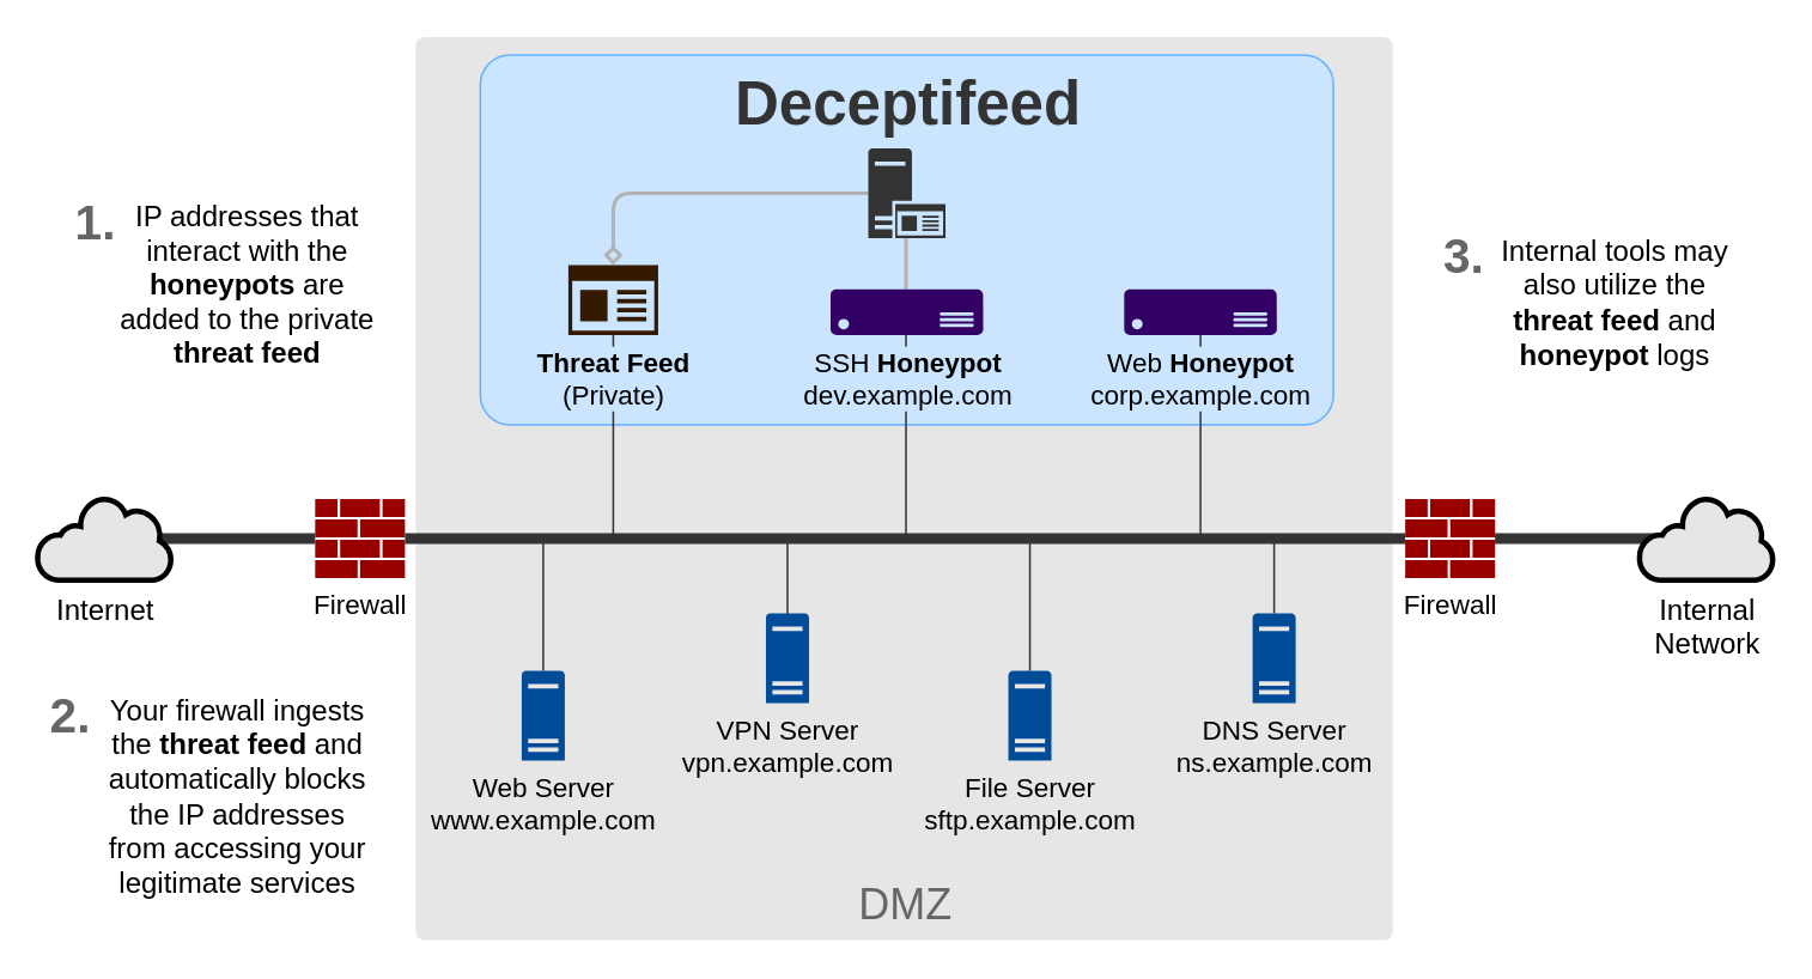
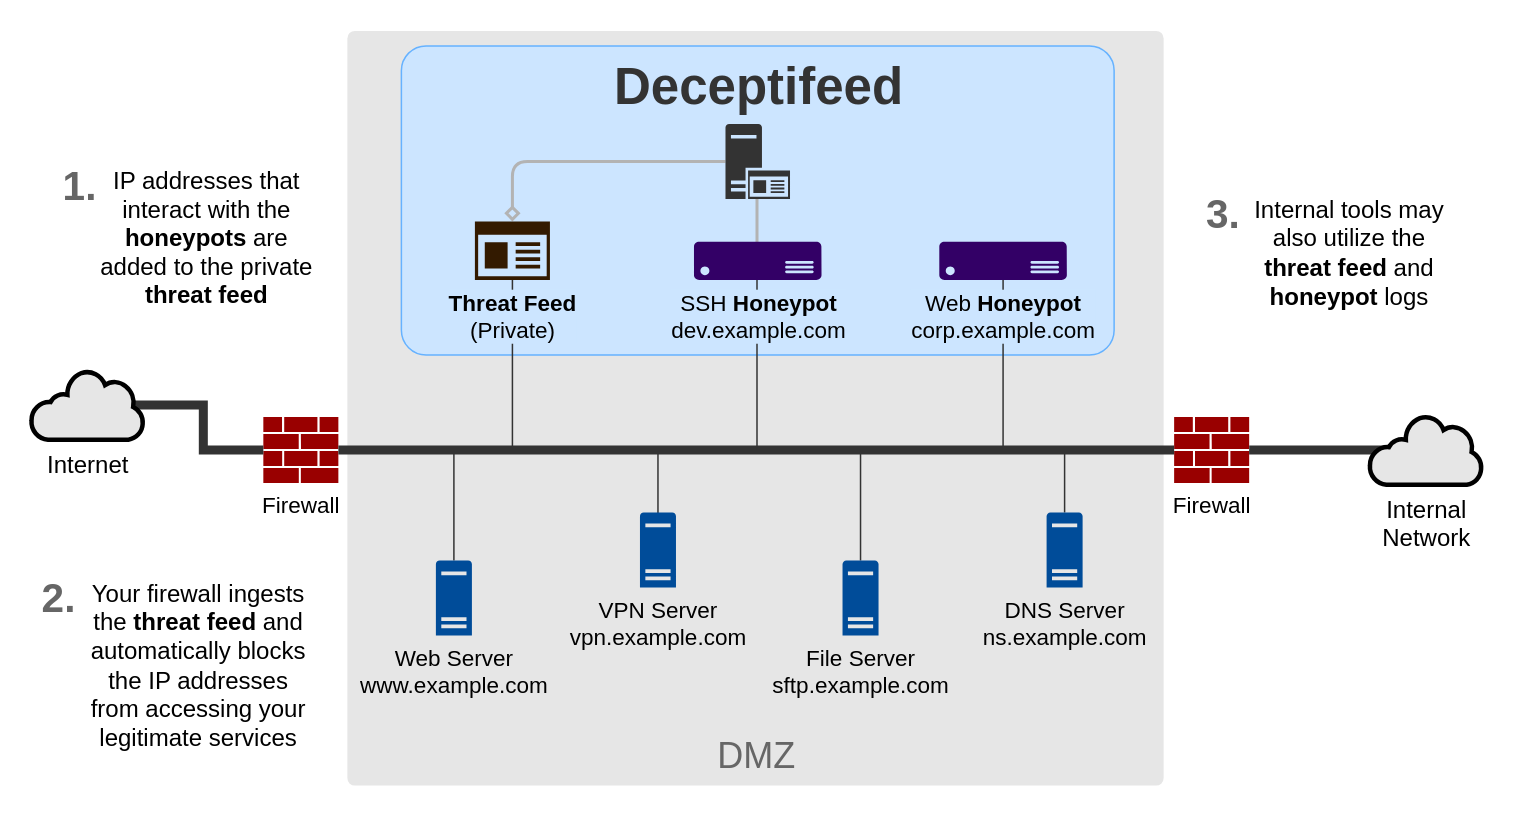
  <mxCell id="0" />
  <mxCell id="1" parent="0" />
  <mxCell id="2" value="" style="rounded=1;whiteSpace=wrap;labelBackgroundColor=none;fillStyle=auto;glass=0;shadow=0;fillColor=#E6E6E6;fontColor=#333333;strokeColor=none;perimeterSpacing=0;textShadow=0;html=1;horizontal=1;arcSize=1;" parent="1" vertex="1"><mxGeometry x="231" y="20" width="544" height="503" as="geometry" /></mxCell>
  <mxCell id="3" value="" style="rounded=1;whiteSpace=wrap;html=1;fillColor=#cce5ff;strokeColor=#66B2FF;arcSize=8;" parent="1" vertex="1"><mxGeometry x="267" y="30" width="475" height="206" as="geometry" /></mxCell>
  <mxCell id="4" value="Firewall" style="aspect=fixed;pointerEvents=1;shadow=0;dashed=0;html=1;strokeColor=none;labelPosition=center;verticalLabelPosition=bottom;verticalAlign=top;align=center;fillColor=#990000;shape=mxgraph.mscae.enterprise.firewall;fontSize=15;" parent="1" vertex="1"><mxGeometry x="782" y="277.25" width="50" height="44" as="geometry" /></mxCell>
  <mxCell id="5" style="rounded=0;orthogonalLoop=1;jettySize=auto;html=1;exitX=0.5;exitY=0;exitDx=0;exitDy=0;exitPerimeter=0;endArrow=none;endFill=0;strokeColor=#333333;" parent="1" source="6" edge="1"><mxGeometry relative="1" as="geometry"><mxPoint x="302" y="300" as="targetPoint" /></mxGeometry></mxCell>
  <mxCell id="6" value="&lt;div&gt;Web Server&lt;/div&gt;&lt;div&gt;www.example.com&lt;br&gt;&lt;/div&gt;" style="aspect=fixed;pointerEvents=1;shadow=0;dashed=0;html=1;strokeColor=none;labelPosition=center;verticalLabelPosition=bottom;verticalAlign=top;align=center;fillColor=#004C99;shape=mxgraph.mscae.enterprise.server_generic;horizontal=1;labelBorderColor=none;fontSize=15;strokeWidth=1;perimeterSpacing=0;" parent="1" vertex="1"><mxGeometry x="290" y="373" width="24" height="50" as="geometry" /></mxCell>
  <mxCell id="7" style="rounded=0;orthogonalLoop=1;jettySize=auto;html=1;exitX=0.5;exitY=0;exitDx=0;exitDy=0;exitPerimeter=0;endArrow=none;endFill=0;strokeColor=#333333;" parent="1" edge="1"><mxGeometry relative="1" as="geometry"><mxPoint x="438" y="299" as="targetPoint" /><mxPoint x="438" y="343" as="sourcePoint" /></mxGeometry></mxCell>
  <mxCell id="8" value="&lt;div&gt;VPN Server&lt;/div&gt;&lt;div&gt;vpn.example.com&lt;br&gt;&lt;/div&gt;" style="aspect=fixed;pointerEvents=1;shadow=0;dashed=0;html=1;strokeColor=none;labelPosition=center;verticalLabelPosition=bottom;verticalAlign=top;align=center;fillColor=#004C99;shape=mxgraph.mscae.enterprise.server_generic;fontSize=15;" parent="1" vertex="1"><mxGeometry x="426" y="341" width="24" height="50" as="geometry" /></mxCell>
  <mxCell id="9" style="rounded=0;orthogonalLoop=1;jettySize=auto;html=1;exitX=0.5;exitY=0;exitDx=0;exitDy=0;exitPerimeter=0;strokeColor=#333333;endArrow=none;endFill=0;" parent="1" source="10" edge="1"><mxGeometry relative="1" as="geometry"><mxPoint x="709" y="299.278" as="targetPoint" /></mxGeometry></mxCell>
  <mxCell id="10" value="DNS Server&lt;br&gt;ns.example.com" style="aspect=fixed;pointerEvents=1;shadow=0;dashed=0;html=1;strokeColor=none;labelPosition=center;verticalLabelPosition=bottom;verticalAlign=top;align=center;fillColor=#004C99;shape=mxgraph.mscae.enterprise.server_generic;fontSize=15;" parent="1" vertex="1"><mxGeometry x="697" y="341" width="24" height="50" as="geometry" /></mxCell>
  <mxCell id="11" value="&lt;div&gt;IP addresses that interact with the &lt;b&gt;honeypots&lt;/b&gt; are added to the private &lt;b&gt;threat feed&lt;/b&gt;&lt;/div&gt;" style="text;strokeColor=none;align=center;fillColor=none;html=1;verticalAlign=middle;whiteSpace=wrap;rounded=0;fontSize=16;" parent="1" vertex="1"><mxGeometry x="62" y="105" width="151" height="106" as="geometry" /></mxCell>
  <mxCell id="12" value="Your firewall ingests the &lt;b&gt;threat feed&lt;/b&gt; and automatically blocks the IP addresses from accessing your legitimate services" style="text;strokeColor=none;align=center;fillColor=none;html=1;verticalAlign=middle;whiteSpace=wrap;rounded=0;fontSize=16;" parent="1" vertex="1"><mxGeometry x="54" y="375" width="156" height="136" as="geometry" /></mxCell>
  <mxCell id="13" value="Firewall" style="aspect=fixed;pointerEvents=1;shadow=0;dashed=0;html=1;strokeColor=none;labelPosition=center;verticalLabelPosition=bottom;verticalAlign=top;align=center;fillColor=#990000;shape=mxgraph.mscae.enterprise.firewall;fontSize=15;" parent="1" vertex="1"><mxGeometry x="175" y="277.25" width="50" height="44" as="geometry" /></mxCell>
  <mxCell id="14" style="edgeStyle=orthogonalEdgeStyle;rounded=1;orthogonalLoop=1;jettySize=auto;html=1;exitX=0;exitY=0.5;exitDx=0;exitDy=0;exitPerimeter=0;entryX=0.5;entryY=0;entryDx=0;entryDy=0;entryPerimeter=0;curved=0;fillColor=#1ba1e2;strokeColor=#B3B3B3;endArrow=diamond;endFill=0;strokeWidth=2;" parent="1" source="30" target="16" edge="1"><mxGeometry relative="1" as="geometry" /></mxCell>
  <mxCell id="15" style="rounded=0;orthogonalLoop=1;jettySize=auto;html=1;exitX=0.5;exitY=1;exitDx=0;exitDy=0;exitPerimeter=0;endArrow=none;endFill=0;strokeColor=#333333;" parent="1" source="16" edge="1"><mxGeometry relative="1" as="geometry"><mxPoint x="341" y="299.556" as="targetPoint" /></mxGeometry></mxCell>
  <mxCell id="16" value="Threat Feed&lt;br&gt;&lt;span style=&quot;font-weight: normal;&quot;&gt;(Private)&lt;/span&gt;" style="aspect=fixed;pointerEvents=1;shadow=0;dashed=0;html=1;strokeColor=none;labelPosition=center;verticalLabelPosition=bottom;verticalAlign=top;align=center;fillColor=#331A00;shape=mxgraph.mscae.enterprise.app_generic;fontSize=15;fontStyle=1;labelBackgroundColor=#CCE5FF;" parent="1" vertex="1"><mxGeometry x="316" y="147" width="50" height="39" as="geometry" /></mxCell>
  <mxCell id="17" style="rounded=0;orthogonalLoop=1;jettySize=auto;html=1;exitX=0.5;exitY=1;exitDx=0;exitDy=0;exitPerimeter=0;strokeColor=#333333;endArrow=none;endFill=0;" parent="1" source="18" edge="1"><mxGeometry relative="1" as="geometry"><mxPoint x="668" y="299" as="targetPoint" /></mxGeometry></mxCell>
  <mxCell id="18" value="&lt;div&gt;&lt;font&gt;Web &lt;b&gt;Honeypot&lt;/b&gt;&lt;/font&gt;&lt;/div&gt;&lt;div&gt;&lt;font&gt;corp.example.com&lt;br&gt;&lt;/font&gt;&lt;/div&gt;" style="aspect=fixed;pointerEvents=1;shadow=0;dashed=0;html=1;strokeColor=none;labelPosition=center;verticalLabelPosition=bottom;verticalAlign=top;align=center;fillColor=#330066;shape=mxgraph.azure.server;labelBackgroundColor=#CCE5FF;fontSize=15;horizontal=1;" parent="1" vertex="1"><mxGeometry x="625.5" y="160.5" width="85" height="25.5" as="geometry" /></mxCell>
  <mxCell id="19" value="DMZ" style="text;strokeColor=none;align=center;fillColor=none;html=1;verticalAlign=middle;whiteSpace=wrap;rounded=0;fontSize=24;fontColor=#666666;" parent="1" vertex="1"><mxGeometry x="474" y="489" width="60" height="30" as="geometry" /></mxCell>
  <mxCell id="20" style="rounded=0;orthogonalLoop=1;jettySize=auto;html=1;exitX=0.5;exitY=0;exitDx=0;exitDy=0;exitPerimeter=0;endArrow=none;endFill=0;strokeColor=#333333;" parent="1" source="21" edge="1"><mxGeometry relative="1" as="geometry"><mxPoint x="573" y="300" as="targetPoint" /></mxGeometry></mxCell>
  <mxCell id="21" value="&lt;div&gt;File Server&lt;/div&gt;&lt;div&gt;sftp.example.com&lt;br&gt;&lt;/div&gt;" style="aspect=fixed;pointerEvents=1;shadow=0;dashed=0;html=1;strokeColor=none;labelPosition=center;verticalLabelPosition=bottom;verticalAlign=top;align=center;fillColor=#004C99;shape=mxgraph.mscae.enterprise.server_generic;fontSize=15;" parent="1" vertex="1"><mxGeometry x="561" y="373" width="24" height="50" as="geometry" /></mxCell>
  <mxCell id="22" style="edgeStyle=orthogonalEdgeStyle;rounded=0;orthogonalLoop=1;jettySize=auto;html=1;exitX=1;exitY=0.5;exitDx=0;exitDy=0;exitPerimeter=0;entryX=0;entryY=0.5;entryDx=0;entryDy=0;entryPerimeter=0;endArrow=none;endFill=0;strokeColor=#333333;strokeWidth=6;" parent="1" source="13" target="4" edge="1"><mxGeometry relative="1" as="geometry" /></mxCell>
  <mxCell id="23" style="rounded=0;orthogonalLoop=1;jettySize=auto;html=1;exitX=0.5;exitY=1;exitDx=0;exitDy=0;exitPerimeter=0;strokeColor=#333333;endArrow=none;endFill=0;" parent="1" edge="1"><mxGeometry relative="1" as="geometry"><mxPoint x="504" y="299" as="targetPoint" /><mxPoint x="504" y="186" as="sourcePoint" /></mxGeometry></mxCell>
  <mxCell id="24" style="edgeStyle=orthogonalEdgeStyle;rounded=0;orthogonalLoop=1;jettySize=auto;html=1;exitX=0;exitY=0.5;exitDx=0;exitDy=0;exitPerimeter=0;entryX=0.733;entryY=0.501;entryDx=0;entryDy=0;entryPerimeter=0;strokeWidth=6;strokeColor=#333333;endArrow=none;endFill=0;" parent="1" source="13" target="25" edge="1"><mxGeometry relative="1" as="geometry" /></mxCell>
- <mxCell id="25" value="&lt;div&gt;Internet&lt;/div&gt;" style="aspect=fixed;pointerEvents=1;shadow=0;dashed=0;html=1;strokeColor=default;labelPosition=center;verticalLabelPosition=bottom;verticalAlign=top;align=center;fillColor=#E6E6E6;shape=mxgraph.mscae.enterprise.internet;fontSize=16;fontFamily=Helvetica;strokeWidth=3;" parent="1" vertex="1"><mxGeometry x="20" y="276" width="75" height="46.5" as="geometry" /></mxCell>
+ <mxCell id="25" value="&lt;div&gt;Internet&lt;/div&gt;" style="aspect=fixed;pointerEvents=1;shadow=0;dashed=0;html=1;strokeColor=default;labelPosition=center;verticalLabelPosition=bottom;verticalAlign=top;align=center;fillColor=#E6E6E6;shape=mxgraph.mscae.enterprise.internet;fontSize=16;fontFamily=Helvetica;strokeWidth=3;" parent="1" vertex="1"><mxGeometry x="20" y="246" width="75" height="46.5" as="geometry" /></mxCell>
  <mxCell id="26" style="edgeStyle=orthogonalEdgeStyle;rounded=0;orthogonalLoop=1;jettySize=auto;html=1;exitX=1;exitY=0.5;exitDx=0;exitDy=0;exitPerimeter=0;entryX=0.507;entryY=0.501;entryDx=0;entryDy=0;entryPerimeter=0;strokeWidth=6;strokeColor=#333333;endArrow=none;endFill=0;" parent="1" source="4" target="27" edge="1"><mxGeometry relative="1" as="geometry" /></mxCell>
  <mxCell id="27" value="&lt;div&gt;Internal&lt;/div&gt;&lt;div&gt;Network&lt;br&gt;&lt;/div&gt;" style="pointerEvents=1;shadow=0;dashed=0;html=1;strokeColor=default;labelPosition=center;verticalLabelPosition=bottom;verticalAlign=top;align=center;fillColor=#E6E6E6;shape=mxgraph.mscae.enterprise.internet;fontSize=16;aspect=fixed;strokeWidth=3;perimeterSpacing=0;" parent="1" vertex="1"><mxGeometry x="912" y="276" width="75" height="46.5" as="geometry" /></mxCell>
  <mxCell id="28" style="rounded=0;orthogonalLoop=1;jettySize=auto;html=1;exitX=0.5;exitY=1;exitDx=0;exitDy=0;exitPerimeter=0;strokeColor=#B3B3B3;endArrow=none;endFill=0;strokeWidth=2;" parent="1" edge="1"><mxGeometry relative="1" as="geometry"><mxPoint x="504" y="161" as="targetPoint" /><mxPoint x="504" y="132" as="sourcePoint" /></mxGeometry></mxCell>
  <mxCell id="29" value="&lt;div&gt;SSH &lt;b&gt;Honeypot&lt;/b&gt;&lt;/div&gt;&lt;div&gt;dev.example.com&lt;br&gt;&lt;/div&gt;" style="aspect=fixed;pointerEvents=1;shadow=0;dashed=0;html=1;strokeColor=none;labelPosition=center;verticalLabelPosition=bottom;verticalAlign=top;align=center;fillColor=#330066;shape=mxgraph.azure.server;fontSize=15;labelBackgroundColor=#CCE5FF;" parent="1" vertex="1"><mxGeometry x="462" y="160.5" width="85" height="25.5" as="geometry" /></mxCell>
  <mxCell id="30" value="Deceptifeed" style="aspect=fixed;pointerEvents=1;shadow=0;dashed=0;html=1;strokeColor=none;labelPosition=center;verticalLabelPosition=top;verticalAlign=middle;align=center;fillColor=#333333;shape=mxgraph.mscae.enterprise.application_server2;fontSize=34;fontStyle=1;fontColor=#333333;" parent="1" vertex="1"><mxGeometry x="483" y="82" width="43" height="50" as="geometry" /></mxCell>
  <mxCell id="31" value="Internal tools may also utilize the &lt;b&gt;threat feed&lt;/b&gt; and &lt;b&gt;honeypot&lt;/b&gt; logs" style="text;strokeColor=none;align=center;fillColor=none;html=1;verticalAlign=middle;whiteSpace=wrap;rounded=0;fontSize=16;fontColor=#000000;" parent="1" vertex="1"><mxGeometry x="833" y="131" width="132" height="74" as="geometry" /></mxCell>
  <mxCell id="32" value="1." style="text;strokeColor=none;align=center;fillColor=none;html=1;verticalAlign=middle;whiteSpace=wrap;rounded=0;fontSize=27;fontStyle=1;fontColor=#666666;" parent="1" vertex="1"><mxGeometry x="38" y="106" width="30" height="35" as="geometry" /></mxCell>
  <mxCell id="33" value="2." style="text;strokeColor=none;align=center;fillColor=none;html=1;verticalAlign=middle;whiteSpace=wrap;rounded=0;fontSize=27;fontStyle=1;fontColor=#666666;" parent="1" vertex="1"><mxGeometry x="24" y="381" width="30" height="35" as="geometry" /></mxCell>
  <mxCell id="34" value="3." style="text;strokeColor=none;align=center;fillColor=none;html=1;verticalAlign=middle;whiteSpace=wrap;rounded=0;fontSize=27;fontStyle=1;fontColor=#666666;" parent="1" vertex="1"><mxGeometry x="800" y="127" width="30" height="32" as="geometry" /></mxCell>
